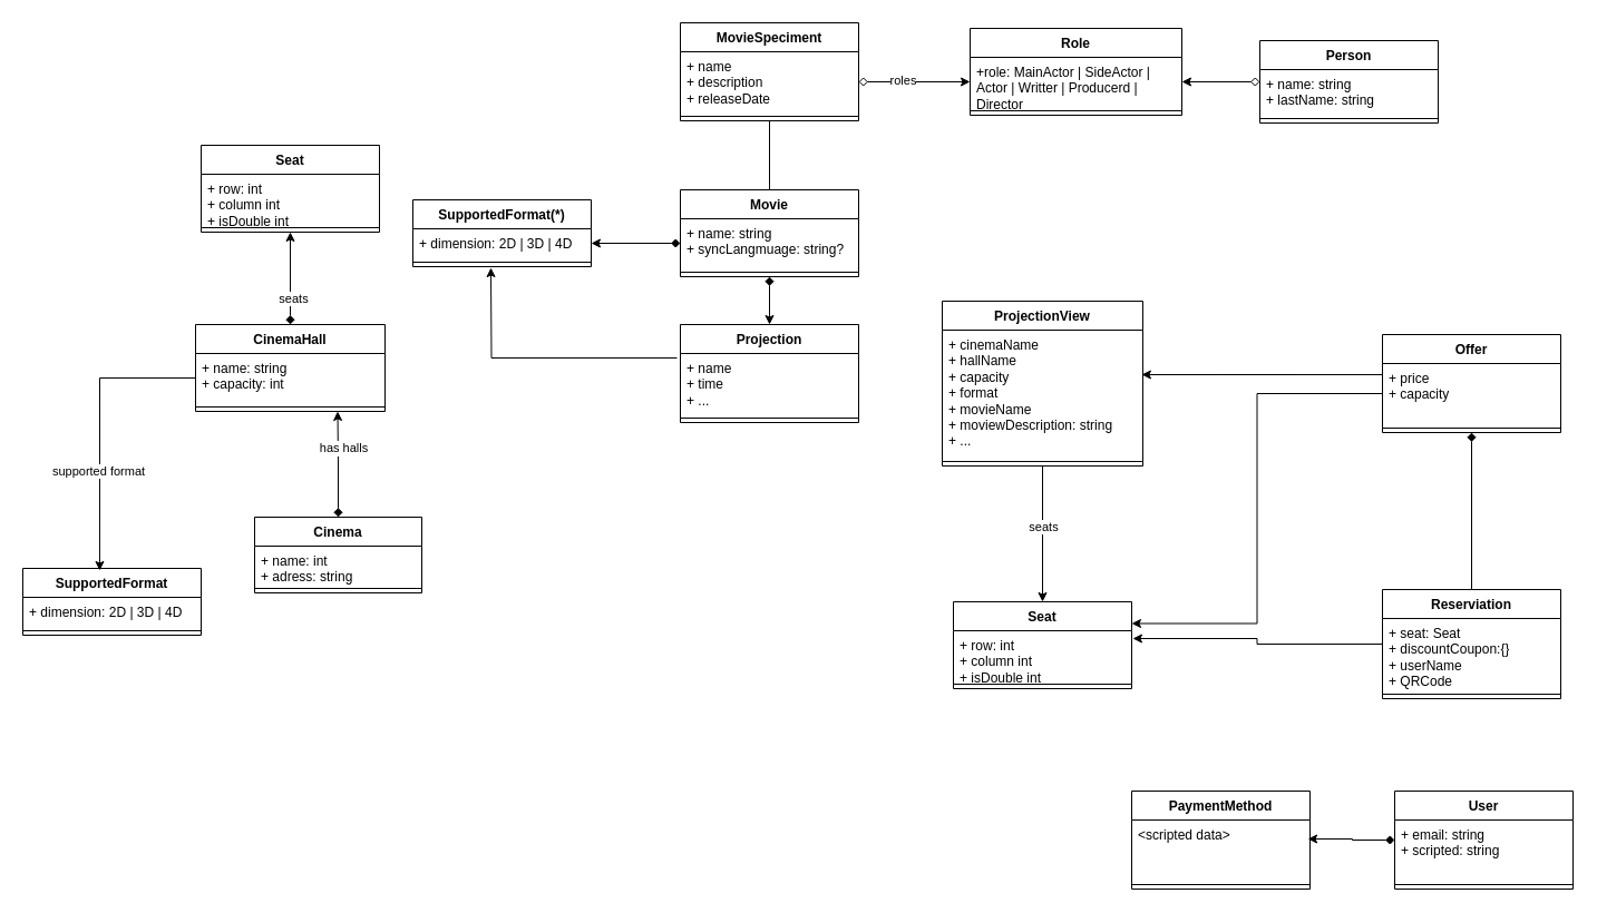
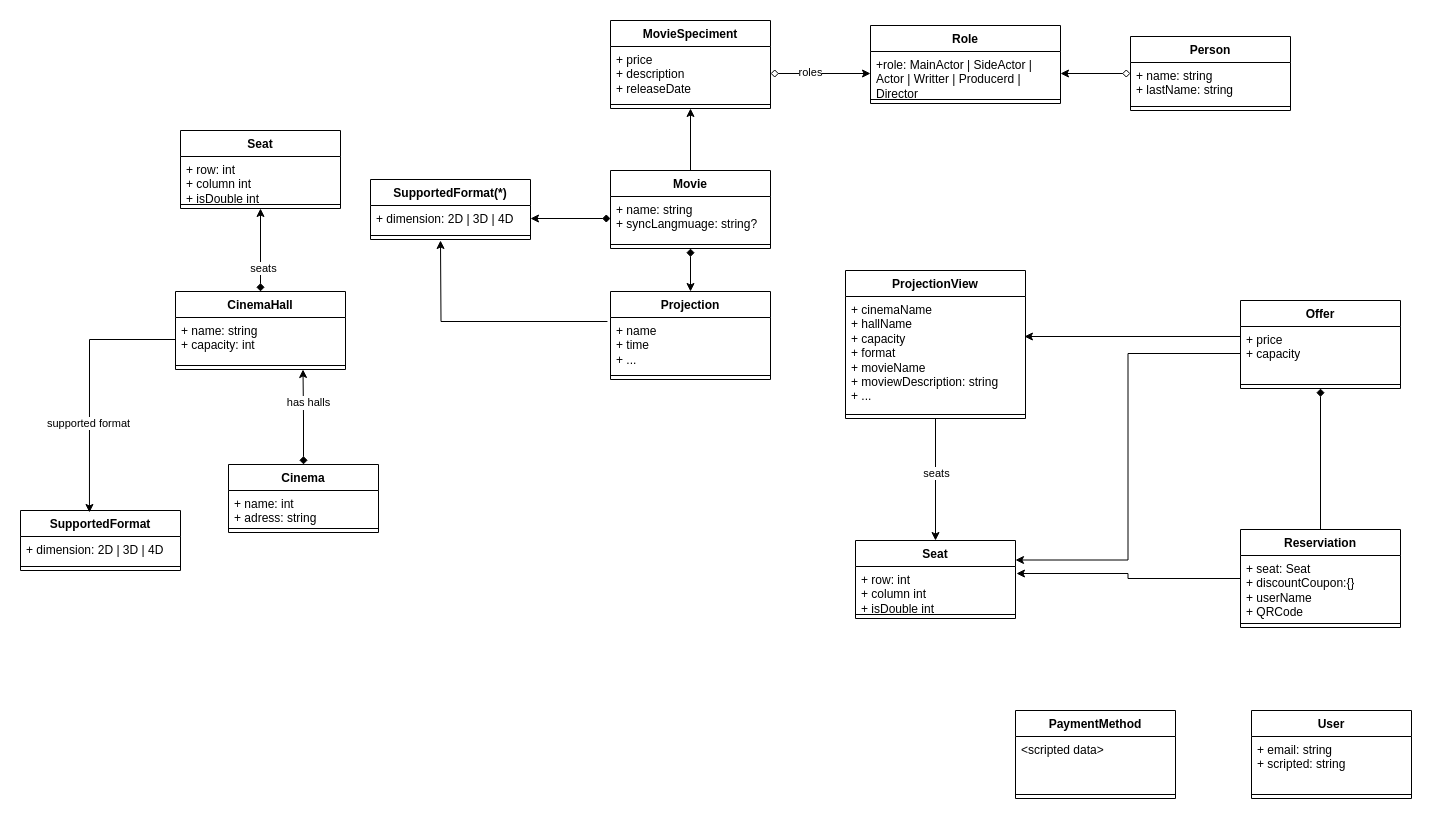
  <mxCell id="0" />
  <mxCell id="1" parent="0" />
  <mxCell id="2" style="edgeStyle=orthogonalEdgeStyle;rounded=0;orthogonalLoop=1;jettySize=auto;html=1;startArrow=diamond;startFill=1;" parent="1" source="4" target="31" edge="1"><mxGeometry relative="1" as="geometry" /></mxCell>
  <mxCell id="3" value="seats" style="edgeLabel;html=1;align=center;verticalAlign=middle;resizable=0;points=[];" parent="2" vertex="1" connectable="0"><mxGeometry x="-0.421" y="-2" relative="1" as="geometry"><mxPoint as="offset" /></mxGeometry></mxCell>
  <mxCell id="4" value="CinemaHall" style="swimlane;fontStyle=1;align=center;verticalAlign=top;childLayout=stackLayout;horizontal=1;startSize=26;horizontalStack=0;resizeParent=1;resizeParentMax=0;resizeLast=0;collapsible=1;marginBottom=0;whiteSpace=wrap;html=1;" parent="1" vertex="1"><mxGeometry x="175" y="291" width="170" height="78" as="geometry" /></mxCell>
  <mxCell id="5" value="+ name: string&lt;br&gt;+ capacity: int" style="text;strokeColor=none;fillColor=none;align=left;verticalAlign=top;spacingLeft=4;spacingRight=4;overflow=hidden;rotatable=0;points=[[0,0.5],[1,0.5]];portConstraint=eastwest;whiteSpace=wrap;html=1;" parent="4" vertex="1"><mxGeometry y="26" width="170" height="44" as="geometry" /></mxCell>
  <mxCell id="6" value="" style="line;strokeWidth=1;fillColor=none;align=left;verticalAlign=middle;spacingTop=-1;spacingLeft=3;spacingRight=3;rotatable=0;labelPosition=right;points=[];portConstraint=eastwest;strokeColor=inherit;" parent="4" vertex="1"><mxGeometry y="70" width="170" height="8" as="geometry" /></mxCell>
  <mxCell id="7" style="edgeStyle=orthogonalEdgeStyle;rounded=0;orthogonalLoop=1;jettySize=auto;html=1;entryX=0.75;entryY=1;entryDx=0;entryDy=0;startArrow=diamond;startFill=1;exitX=0.5;exitY=0;exitDx=0;exitDy=0;" parent="1" source="56" target="4" edge="1"><mxGeometry relative="1" as="geometry"><mxPoint x="570" y="490" as="targetPoint" /></mxGeometry></mxCell>
  <mxCell id="8" value="Text" style="edgeLabel;html=1;align=center;verticalAlign=middle;resizable=0;points=[];" parent="7" vertex="1" connectable="0"><mxGeometry x="0.306" y="-1" relative="1" as="geometry"><mxPoint as="offset" /></mxGeometry></mxCell>
  <mxCell id="9" value="has halls" style="edgeLabel;html=1;align=center;verticalAlign=middle;resizable=0;points=[];" parent="7" vertex="1" connectable="0"><mxGeometry x="0.317" y="-5" relative="1" as="geometry"><mxPoint as="offset" /></mxGeometry></mxCell>
  <mxCell id="10" value="MovieSpeciment" style="swimlane;fontStyle=1;align=center;verticalAlign=top;childLayout=stackLayout;horizontal=1;startSize=26;horizontalStack=0;resizeParent=1;resizeParentMax=0;resizeLast=0;collapsible=1;marginBottom=0;whiteSpace=wrap;html=1;" parent="1" vertex="1"><mxGeometry x="610" y="20" width="160" height="88" as="geometry" /></mxCell>
- <mxCell id="11" value="+ name&lt;br&gt;+ description&lt;br&gt;+ releaseDate" style="text;strokeColor=none;fillColor=none;align=left;verticalAlign=top;spacingLeft=4;spacingRight=4;overflow=hidden;rotatable=0;points=[[0,0.5],[1,0.5]];portConstraint=eastwest;whiteSpace=wrap;html=1;" parent="10" vertex="1"><mxGeometry y="26" width="160" height="54" as="geometry" /></mxCell>
+ <mxCell id="11" value="+ price&lt;br&gt;+ description&lt;br&gt;+ releaseDate" style="text;strokeColor=none;fillColor=none;align=left;verticalAlign=top;spacingLeft=4;spacingRight=4;overflow=hidden;rotatable=0;points=[[0,0.5],[1,0.5]];portConstraint=eastwest;whiteSpace=wrap;html=1;" parent="10" vertex="1"><mxGeometry y="26" width="160" height="54" as="geometry" /></mxCell>
  <mxCell id="12" value="" style="line;strokeWidth=1;fillColor=none;align=left;verticalAlign=middle;spacingTop=-1;spacingLeft=3;spacingRight=3;rotatable=0;labelPosition=right;points=[];portConstraint=eastwest;strokeColor=inherit;" parent="10" vertex="1"><mxGeometry y="80" width="160" height="8" as="geometry" /></mxCell>
  <mxCell id="13" value="Projection" style="swimlane;fontStyle=1;align=center;verticalAlign=top;childLayout=stackLayout;horizontal=1;startSize=26;horizontalStack=0;resizeParent=1;resizeParentMax=0;resizeLast=0;collapsible=1;marginBottom=0;whiteSpace=wrap;html=1;" parent="1" vertex="1"><mxGeometry x="610" y="291" width="160" height="88" as="geometry" /></mxCell>
  <mxCell id="14" style="edgeStyle=orthogonalEdgeStyle;rounded=0;orthogonalLoop=1;jettySize=auto;html=1;exitX=-0.019;exitY=0.074;exitDx=0;exitDy=0;exitPerimeter=0;" parent="13" source="15" edge="1"><mxGeometry relative="1" as="geometry"><mxPoint x="-170" y="-51" as="targetPoint" /></mxGeometry></mxCell>
  <mxCell id="15" value="+ name&lt;br&gt;+ time&lt;br&gt;+ ..." style="text;strokeColor=none;fillColor=none;align=left;verticalAlign=top;spacingLeft=4;spacingRight=4;overflow=hidden;rotatable=0;points=[[0,0.5],[1,0.5]];portConstraint=eastwest;whiteSpace=wrap;html=1;" parent="13" vertex="1"><mxGeometry y="26" width="160" height="54" as="geometry" /></mxCell>
  <mxCell id="16" value="" style="line;strokeWidth=1;fillColor=none;align=left;verticalAlign=middle;spacingTop=-1;spacingLeft=3;spacingRight=3;rotatable=0;labelPosition=right;points=[];portConstraint=eastwest;strokeColor=inherit;" parent="13" vertex="1"><mxGeometry y="80" width="160" height="8" as="geometry" /></mxCell>
  <mxCell id="17" style="edgeStyle=orthogonalEdgeStyle;rounded=0;orthogonalLoop=1;jettySize=auto;html=1;entryX=0.5;entryY=0;entryDx=0;entryDy=0;exitX=0.5;exitY=1;exitDx=0;exitDy=0;startArrow=diamond;startFill=1;" parent="1" source="40" target="13" edge="1"><mxGeometry relative="1" as="geometry"><mxPoint x="670" y="250" as="sourcePoint" /></mxGeometry></mxCell>
  <mxCell id="18" style="edgeStyle=orthogonalEdgeStyle;rounded=0;orthogonalLoop=1;jettySize=auto;html=1;entryX=0.994;entryY=0.351;entryDx=0;entryDy=0;entryPerimeter=0;exitX=0;exitY=0.185;exitDx=0;exitDy=0;exitPerimeter=0;" parent="1" source="20" target="29" edge="1"><mxGeometry relative="1" as="geometry" /></mxCell>
  <mxCell id="19" value="Offer" style="swimlane;fontStyle=1;align=center;verticalAlign=top;childLayout=stackLayout;horizontal=1;startSize=26;horizontalStack=0;resizeParent=1;resizeParentMax=0;resizeLast=0;collapsible=1;marginBottom=0;whiteSpace=wrap;html=1;" parent="1" vertex="1"><mxGeometry x="1240" y="300" width="160" height="88" as="geometry" /></mxCell>
  <mxCell id="20" value="+ price&lt;br&gt;+ capacity" style="text;strokeColor=none;fillColor=none;align=left;verticalAlign=top;spacingLeft=4;spacingRight=4;overflow=hidden;rotatable=0;points=[[0,0.5],[1,0.5]];portConstraint=eastwest;whiteSpace=wrap;html=1;" parent="19" vertex="1"><mxGeometry y="26" width="160" height="54" as="geometry" /></mxCell>
  <mxCell id="21" value="" style="line;strokeWidth=1;fillColor=none;align=left;verticalAlign=middle;spacingTop=-1;spacingLeft=3;spacingRight=3;rotatable=0;labelPosition=right;points=[];portConstraint=eastwest;strokeColor=inherit;" parent="19" vertex="1"><mxGeometry y="80" width="160" height="8" as="geometry" /></mxCell>
  <mxCell id="22" style="edgeStyle=orthogonalEdgeStyle;rounded=0;orthogonalLoop=1;jettySize=auto;html=1;entryX=0.5;entryY=1;entryDx=0;entryDy=0;endArrow=diamond;" parent="1" source="23" target="19" edge="1"><mxGeometry relative="1" as="geometry" /></mxCell>
  <mxCell id="23" value="Reserviation" style="swimlane;fontStyle=1;align=center;verticalAlign=top;childLayout=stackLayout;horizontal=1;startSize=26;horizontalStack=0;resizeParent=1;resizeParentMax=0;resizeLast=0;collapsible=1;marginBottom=0;whiteSpace=wrap;html=1;" parent="1" vertex="1"><mxGeometry x="1240" y="529" width="160" height="98" as="geometry" /></mxCell>
  <mxCell id="24" value="+ seat: Seat&lt;br&gt;+ discountCoupon:{}&lt;br&gt;+ userName&lt;br&gt;+ QRCode" style="text;strokeColor=none;fillColor=none;align=left;verticalAlign=top;spacingLeft=4;spacingRight=4;overflow=hidden;rotatable=0;points=[[0,0.5],[1,0.5]];portConstraint=eastwest;whiteSpace=wrap;html=1;" parent="23" vertex="1"><mxGeometry y="26" width="160" height="64" as="geometry" /></mxCell>
  <mxCell id="25" value="" style="line;strokeWidth=1;fillColor=none;align=left;verticalAlign=middle;spacingTop=-1;spacingLeft=3;spacingRight=3;rotatable=0;labelPosition=right;points=[];portConstraint=eastwest;strokeColor=inherit;" parent="23" vertex="1"><mxGeometry y="90" width="160" height="8" as="geometry" /></mxCell>
  <mxCell id="26" style="edgeStyle=orthogonalEdgeStyle;rounded=0;orthogonalLoop=1;jettySize=auto;html=1;entryX=0.5;entryY=0;entryDx=0;entryDy=0;" parent="1" source="28" target="43" edge="1"><mxGeometry relative="1" as="geometry" /></mxCell>
  <mxCell id="27" value="seats" style="edgeLabel;html=1;align=center;verticalAlign=middle;resizable=0;points=[];" parent="26" vertex="1" connectable="0"><mxGeometry x="-0.246" y="-1" relative="1" as="geometry"><mxPoint x="1" y="8" as="offset" /></mxGeometry></mxCell>
  <mxCell id="28" value="ProjectionView&lt;br&gt;" style="swimlane;fontStyle=1;align=center;verticalAlign=top;childLayout=stackLayout;horizontal=1;startSize=26;horizontalStack=0;resizeParent=1;resizeParentMax=0;resizeLast=0;collapsible=1;marginBottom=0;whiteSpace=wrap;html=1;" parent="1" vertex="1"><mxGeometry x="845" y="270" width="180" height="148" as="geometry" /></mxCell>
  <mxCell id="29" value="+ cinemaName&lt;br&gt;+ hallName&lt;br&gt;+ capacity&lt;br&gt;+ format&lt;br&gt;+ movieName&lt;br&gt;+ moviewDescription: string&lt;br&gt;+ ..." style="text;strokeColor=none;fillColor=none;align=left;verticalAlign=top;spacingLeft=4;spacingRight=4;overflow=hidden;rotatable=0;points=[[0,0.5],[1,0.5]];portConstraint=eastwest;whiteSpace=wrap;html=1;" parent="28" vertex="1"><mxGeometry y="26" width="180" height="114" as="geometry" /></mxCell>
  <mxCell id="30" value="" style="line;strokeWidth=1;fillColor=none;align=left;verticalAlign=middle;spacingTop=-1;spacingLeft=3;spacingRight=3;rotatable=0;labelPosition=right;points=[];portConstraint=eastwest;strokeColor=inherit;" parent="28" vertex="1"><mxGeometry y="140" width="180" height="8" as="geometry" /></mxCell>
  <mxCell id="31" value="Seat" style="swimlane;fontStyle=1;align=center;verticalAlign=top;childLayout=stackLayout;horizontal=1;startSize=26;horizontalStack=0;resizeParent=1;resizeParentMax=0;resizeLast=0;collapsible=1;marginBottom=0;whiteSpace=wrap;html=1;" parent="1" vertex="1"><mxGeometry x="180" y="130" width="160" height="78" as="geometry" /></mxCell>
  <mxCell id="32" value="+ row: int&lt;br&gt;+ column int&lt;br&gt;+ isDouble int" style="text;strokeColor=none;fillColor=none;align=left;verticalAlign=top;spacingLeft=4;spacingRight=4;overflow=hidden;rotatable=0;points=[[0,0.5],[1,0.5]];portConstraint=eastwest;whiteSpace=wrap;html=1;" parent="31" vertex="1"><mxGeometry y="26" width="160" height="44" as="geometry" /></mxCell>
  <mxCell id="33" value="" style="line;strokeWidth=1;fillColor=none;align=left;verticalAlign=middle;spacingTop=-1;spacingLeft=3;spacingRight=3;rotatable=0;labelPosition=right;points=[];portConstraint=eastwest;strokeColor=inherit;" parent="31" vertex="1"><mxGeometry y="70" width="160" height="8" as="geometry" /></mxCell>
  <mxCell id="34" value="SupportedFormat" style="swimlane;fontStyle=1;align=center;verticalAlign=top;childLayout=stackLayout;horizontal=1;startSize=26;horizontalStack=0;resizeParent=1;resizeParentMax=0;resizeLast=0;collapsible=1;marginBottom=0;whiteSpace=wrap;html=1;" parent="1" vertex="1"><mxGeometry x="20" y="510" width="160" height="60" as="geometry" /></mxCell>
  <mxCell id="35" value="+ dimension: 2D | 3D | 4D" style="text;strokeColor=none;fillColor=none;align=left;verticalAlign=top;spacingLeft=4;spacingRight=4;overflow=hidden;rotatable=0;points=[[0,0.5],[1,0.5]];portConstraint=eastwest;whiteSpace=wrap;html=1;" parent="34" vertex="1"><mxGeometry y="26" width="160" height="26" as="geometry" /></mxCell>
  <mxCell id="36" value="" style="line;strokeWidth=1;fillColor=none;align=left;verticalAlign=middle;spacingTop=-1;spacingLeft=3;spacingRight=3;rotatable=0;labelPosition=right;points=[];portConstraint=eastwest;strokeColor=inherit;" parent="34" vertex="1"><mxGeometry y="52" width="160" height="8" as="geometry" /></mxCell>
  <mxCell id="37" style="edgeStyle=orthogonalEdgeStyle;rounded=0;orthogonalLoop=1;jettySize=auto;html=1;entryX=0.431;entryY=0.033;entryDx=0;entryDy=0;entryPerimeter=0;" parent="1" source="5" target="34" edge="1"><mxGeometry relative="1" as="geometry" /></mxCell>
  <mxCell id="38" value="supported format" style="edgeLabel;html=1;align=center;verticalAlign=middle;resizable=0;points=[];" parent="37" vertex="1" connectable="0"><mxGeometry x="0.312" y="-1" relative="1" as="geometry"><mxPoint as="offset" /></mxGeometry></mxCell>
- <mxCell id="39" style="edgeStyle=orthogonalEdgeStyle;rounded=0;orthogonalLoop=1;jettySize=auto;html=1;entryX=0.5;entryY=1;entryDx=0;entryDy=0;endArrow=none;" parent="1" source="40" target="10" edge="1"><mxGeometry relative="1" as="geometry" /></mxCell>
+ <mxCell id="39" style="edgeStyle=orthogonalEdgeStyle;rounded=0;orthogonalLoop=1;jettySize=auto;html=1;entryX=0.5;entryY=1;entryDx=0;entryDy=0;" parent="1" source="40" target="10" edge="1"><mxGeometry relative="1" as="geometry" /></mxCell>
  <mxCell id="40" value="Movie" style="swimlane;fontStyle=1;align=center;verticalAlign=top;childLayout=stackLayout;horizontal=1;startSize=26;horizontalStack=0;resizeParent=1;resizeParentMax=0;resizeLast=0;collapsible=1;marginBottom=0;whiteSpace=wrap;html=1;" parent="1" vertex="1"><mxGeometry x="610" y="170" width="160" height="78" as="geometry" /></mxCell>
  <mxCell id="41" value="+ name: string&lt;br&gt;+ syncLangmuage: string?" style="text;strokeColor=none;fillColor=none;align=left;verticalAlign=top;spacingLeft=4;spacingRight=4;overflow=hidden;rotatable=0;points=[[0,0.5],[1,0.5]];portConstraint=eastwest;whiteSpace=wrap;html=1;" parent="40" vertex="1"><mxGeometry y="26" width="160" height="44" as="geometry" /></mxCell>
  <mxCell id="42" value="" style="line;strokeWidth=1;fillColor=none;align=left;verticalAlign=middle;spacingTop=-1;spacingLeft=3;spacingRight=3;rotatable=0;labelPosition=right;points=[];portConstraint=eastwest;strokeColor=inherit;" parent="40" vertex="1"><mxGeometry y="70" width="160" height="8" as="geometry" /></mxCell>
  <mxCell id="43" value="Seat" style="swimlane;fontStyle=1;align=center;verticalAlign=top;childLayout=stackLayout;horizontal=1;startSize=26;horizontalStack=0;resizeParent=1;resizeParentMax=0;resizeLast=0;collapsible=1;marginBottom=0;whiteSpace=wrap;html=1;" parent="1" vertex="1"><mxGeometry x="855" y="540" width="160" height="78" as="geometry" /></mxCell>
  <mxCell id="44" value="+ row: int&lt;br&gt;+ column int&lt;br&gt;+ isDouble int" style="text;strokeColor=none;fillColor=none;align=left;verticalAlign=top;spacingLeft=4;spacingRight=4;overflow=hidden;rotatable=0;points=[[0,0.5],[1,0.5]];portConstraint=eastwest;whiteSpace=wrap;html=1;" parent="43" vertex="1"><mxGeometry y="26" width="160" height="44" as="geometry" /></mxCell>
  <mxCell id="45" value="" style="line;strokeWidth=1;fillColor=none;align=left;verticalAlign=middle;spacingTop=-1;spacingLeft=3;spacingRight=3;rotatable=0;labelPosition=right;points=[];portConstraint=eastwest;strokeColor=inherit;" parent="43" vertex="1"><mxGeometry y="70" width="160" height="8" as="geometry" /></mxCell>
  <mxCell id="46" style="edgeStyle=orthogonalEdgeStyle;rounded=0;orthogonalLoop=1;jettySize=auto;html=1;entryX=1.006;entryY=0.159;entryDx=0;entryDy=0;entryPerimeter=0;" parent="1" source="23" target="44" edge="1"><mxGeometry relative="1" as="geometry" /></mxCell>
  <mxCell id="47" style="edgeStyle=orthogonalEdgeStyle;rounded=0;orthogonalLoop=1;jettySize=auto;html=1;startArrow=diamond;startFill=0;" parent="1" source="11" target="54" edge="1"><mxGeometry relative="1" as="geometry"><mxPoint x="900" y="68" as="targetPoint" /></mxGeometry></mxCell>
  <mxCell id="48" value="roles" style="edgeLabel;html=1;align=center;verticalAlign=middle;resizable=0;points=[];" parent="47" vertex="1" connectable="0"><mxGeometry x="-0.218" y="2" relative="1" as="geometry"><mxPoint as="offset" /></mxGeometry></mxCell>
  <mxCell id="49" style="edgeStyle=orthogonalEdgeStyle;rounded=0;orthogonalLoop=1;jettySize=auto;html=1;startArrow=diamond;startFill=0;" parent="1" source="50" target="54" edge="1"><mxGeometry relative="1" as="geometry" /></mxCell>
  <mxCell id="50" value="Person" style="swimlane;fontStyle=1;align=center;verticalAlign=top;childLayout=stackLayout;horizontal=1;startSize=26;horizontalStack=0;resizeParent=1;resizeParentMax=0;resizeLast=0;collapsible=1;marginBottom=0;whiteSpace=wrap;html=1;" parent="1" vertex="1"><mxGeometry x="1130" y="36" width="160" height="74" as="geometry" /></mxCell>
  <mxCell id="51" value="+ name: string&lt;br&gt;+ lastName: string" style="text;strokeColor=none;fillColor=none;align=left;verticalAlign=top;spacingLeft=4;spacingRight=4;overflow=hidden;rotatable=0;points=[[0,0.5],[1,0.5]];portConstraint=eastwest;whiteSpace=wrap;html=1;" parent="50" vertex="1"><mxGeometry y="26" width="160" height="40" as="geometry" /></mxCell>
  <mxCell id="52" value="" style="line;strokeWidth=1;fillColor=none;align=left;verticalAlign=middle;spacingTop=-1;spacingLeft=3;spacingRight=3;rotatable=0;labelPosition=right;points=[];portConstraint=eastwest;strokeColor=inherit;" parent="50" vertex="1"><mxGeometry y="66" width="160" height="8" as="geometry" /></mxCell>
  <mxCell id="53" value="Role" style="swimlane;fontStyle=1;align=center;verticalAlign=top;childLayout=stackLayout;horizontal=1;startSize=26;horizontalStack=0;resizeParent=1;resizeParentMax=0;resizeLast=0;collapsible=1;marginBottom=0;whiteSpace=wrap;html=1;" parent="1" vertex="1"><mxGeometry x="870" y="25" width="190" height="78" as="geometry" /></mxCell>
  <mxCell id="54" value="+role: MainActor | SideActor | Actor | Writter | Producerd | Director" style="text;strokeColor=none;fillColor=none;align=left;verticalAlign=top;spacingLeft=4;spacingRight=4;overflow=hidden;rotatable=0;points=[[0,0.5],[1,0.5]];portConstraint=eastwest;whiteSpace=wrap;html=1;" parent="53" vertex="1"><mxGeometry y="26" width="190" height="44" as="geometry" /></mxCell>
  <mxCell id="55" value="" style="line;strokeWidth=1;fillColor=none;align=left;verticalAlign=middle;spacingTop=-1;spacingLeft=3;spacingRight=3;rotatable=0;labelPosition=right;points=[];portConstraint=eastwest;strokeColor=inherit;" parent="53" vertex="1"><mxGeometry y="70" width="190" height="8" as="geometry" /></mxCell>
  <mxCell id="56" value="Cinema" style="swimlane;fontStyle=1;align=center;verticalAlign=top;childLayout=stackLayout;horizontal=1;startSize=26;horizontalStack=0;resizeParent=1;resizeParentMax=0;resizeLast=0;collapsible=1;marginBottom=0;whiteSpace=wrap;html=1;" parent="1" vertex="1"><mxGeometry x="228" y="464" width="150" height="68" as="geometry" /></mxCell>
  <mxCell id="57" value="+ name: int&lt;br&gt;+ adress: string" style="text;strokeColor=none;fillColor=none;align=left;verticalAlign=top;spacingLeft=4;spacingRight=4;overflow=hidden;rotatable=0;points=[[0,0.5],[1,0.5]];portConstraint=eastwest;whiteSpace=wrap;html=1;" parent="56" vertex="1"><mxGeometry y="26" width="150" height="34" as="geometry" /></mxCell>
  <mxCell id="58" value="" style="line;strokeWidth=1;fillColor=none;align=left;verticalAlign=middle;spacingTop=-1;spacingLeft=3;spacingRight=3;rotatable=0;labelPosition=right;points=[];portConstraint=eastwest;strokeColor=inherit;" parent="56" vertex="1"><mxGeometry y="60" width="150" height="8" as="geometry" /></mxCell>
  <mxCell id="59" value="SupportedFormat(*)" style="swimlane;fontStyle=1;align=center;verticalAlign=top;childLayout=stackLayout;horizontal=1;startSize=26;horizontalStack=0;resizeParent=1;resizeParentMax=0;resizeLast=0;collapsible=1;marginBottom=0;whiteSpace=wrap;html=1;" parent="1" vertex="1"><mxGeometry x="370" y="179" width="160" height="60" as="geometry" /></mxCell>
  <mxCell id="60" value="+ dimension: 2D | 3D | 4D" style="text;strokeColor=none;fillColor=none;align=left;verticalAlign=top;spacingLeft=4;spacingRight=4;overflow=hidden;rotatable=0;points=[[0,0.5],[1,0.5]];portConstraint=eastwest;whiteSpace=wrap;html=1;" parent="59" vertex="1"><mxGeometry y="26" width="160" height="26" as="geometry" /></mxCell>
  <mxCell id="61" value="" style="line;strokeWidth=1;fillColor=none;align=left;verticalAlign=middle;spacingTop=-1;spacingLeft=3;spacingRight=3;rotatable=0;labelPosition=right;points=[];portConstraint=eastwest;strokeColor=inherit;" parent="59" vertex="1"><mxGeometry y="52" width="160" height="8" as="geometry" /></mxCell>
  <mxCell id="62" style="edgeStyle=orthogonalEdgeStyle;rounded=0;orthogonalLoop=1;jettySize=auto;html=1;startArrow=diamond;startFill=1;" parent="1" source="41" target="60" edge="1"><mxGeometry relative="1" as="geometry" /></mxCell>
  <mxCell id="63" style="edgeStyle=orthogonalEdgeStyle;rounded=0;orthogonalLoop=1;jettySize=auto;html=1;entryX=1;entryY=0.25;entryDx=0;entryDy=0;" parent="1" source="20" target="43" edge="1"><mxGeometry relative="1" as="geometry" /></mxCell>
  <mxCell id="64" value="User" style="swimlane;fontStyle=1;align=center;verticalAlign=top;childLayout=stackLayout;horizontal=1;startSize=26;horizontalStack=0;resizeParent=1;resizeParentMax=0;resizeLast=0;collapsible=1;marginBottom=0;whiteSpace=wrap;html=1;" vertex="1" parent="1"><mxGeometry x="1251" y="710" width="160" height="88" as="geometry" /></mxCell>
  <mxCell id="65" value="+ email: string&lt;br&gt;+ scripted: string" style="text;strokeColor=none;fillColor=none;align=left;verticalAlign=top;spacingLeft=4;spacingRight=4;overflow=hidden;rotatable=0;points=[[0,0.5],[1,0.5]];portConstraint=eastwest;whiteSpace=wrap;html=1;" vertex="1" parent="64"><mxGeometry y="26" width="160" height="54" as="geometry" /></mxCell>
  <mxCell id="66" value="" style="line;strokeWidth=1;fillColor=none;align=left;verticalAlign=middle;spacingTop=-1;spacingLeft=3;spacingRight=3;rotatable=0;labelPosition=right;points=[];portConstraint=eastwest;strokeColor=inherit;" vertex="1" parent="64"><mxGeometry y="80" width="160" height="8" as="geometry" /></mxCell>
  <mxCell id="67" value="PaymentMethod" style="swimlane;fontStyle=1;align=center;verticalAlign=top;childLayout=stackLayout;horizontal=1;startSize=26;horizontalStack=0;resizeParent=1;resizeParentMax=0;resizeLast=0;collapsible=1;marginBottom=0;whiteSpace=wrap;html=1;" vertex="1" parent="1"><mxGeometry x="1015" y="710" width="160" height="88" as="geometry" /></mxCell>
  <mxCell id="68" value="&amp;lt;scripted data&amp;gt;" style="text;strokeColor=none;fillColor=none;align=left;verticalAlign=top;spacingLeft=4;spacingRight=4;overflow=hidden;rotatable=0;points=[[0,0.5],[1,0.5]];portConstraint=eastwest;whiteSpace=wrap;html=1;" vertex="1" parent="67"><mxGeometry y="26" width="160" height="54" as="geometry" /></mxCell>
  <mxCell id="69" value="" style="line;strokeWidth=1;fillColor=none;align=left;verticalAlign=middle;spacingTop=-1;spacingLeft=3;spacingRight=3;rotatable=0;labelPosition=right;points=[];portConstraint=eastwest;strokeColor=inherit;" vertex="1" parent="67"><mxGeometry y="80" width="160" height="8" as="geometry" /></mxCell>
- <mxCell id="70" style="edgeStyle=orthogonalEdgeStyle;rounded=0;orthogonalLoop=1;jettySize=auto;html=1;entryX=0.988;entryY=0.315;entryDx=0;entryDy=0;entryPerimeter=0;startArrow=diamond;startFill=1;" edge="1" parent="1" source="64" target="68"><mxGeometry relative="1" as="geometry" /></mxCell>
